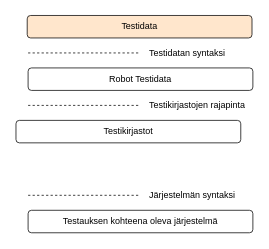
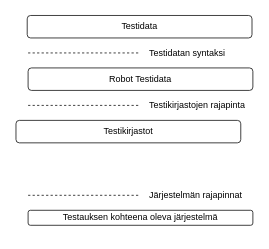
  <mxCell id="0" />
  <mxCell id="1" parent="0" />
- <mxCell id="2" value="Testauksen kohteena oleva järjestelmä" style="rounded=1;whiteSpace=wrap;html=1;" parent="1" vertex="1"><mxGeometry x="37" y="280" width="300" height="30" as="geometry" /></mxCell>
+ <mxCell id="2" value="Testauksen kohteena oleva järjestelmä" style="rounded=1;whiteSpace=wrap;html=1;" parent="1" vertex="1"><mxGeometry x="37" y="280" width="300" height="20" as="geometry" /></mxCell>
  <mxCell id="3" value="Testikirjastot" style="rounded=1;whiteSpace=wrap;html=1;" vertex="1" parent="1"><mxGeometry x="20.82" y="160" width="300" height="30" as="geometry" /></mxCell>
- <mxCell id="4" value="Testidata" style="rounded=1;whiteSpace=wrap;html=1;fillColor=#ffe6cc;" vertex="1" parent="1"><mxGeometry x="35.82" y="20" width="300" height="30" as="geometry" /></mxCell>
+ <mxCell id="4" value="Testidata" style="rounded=1;whiteSpace=wrap;html=1;" vertex="1" parent="1"><mxGeometry x="35.82" y="20" width="300" height="30" as="geometry" /></mxCell>
  <mxCell id="5" value="" style="endArrow=none;dashed=1;html=1;" edge="1" parent="1" source="9"><mxGeometry width="50" height="50" relative="1" as="geometry"><mxPoint x="37" y="80" as="sourcePoint" /><mxPoint x="337" y="80" as="targetPoint" /></mxGeometry></mxCell>
  <mxCell id="6" value="Robot Testidata" style="rounded=1;whiteSpace=wrap;html=1;" vertex="1" parent="1"><mxGeometry x="37" y="90" width="300" height="30" as="geometry" /></mxCell>
  <mxCell id="7" value="Testikirjastojen rajapinta" style="text;html=1;strokeColor=none;fillColor=none;align=left;verticalAlign=middle;whiteSpace=wrap;rounded=0;" vertex="1" parent="1"><mxGeometry x="197" y="130" width="140" height="20" as="geometry" /></mxCell>
- <mxCell id="8" value="Järjestelmän syntaksi" style="text;html=1;strokeColor=none;fillColor=none;align=left;verticalAlign=middle;whiteSpace=wrap;rounded=0;" vertex="1" parent="1"><mxGeometry x="197" y="250" width="140" height="20" as="geometry" /></mxCell>
+ <mxCell id="8" value="Järjestelmän rajapinnat" style="text;html=1;strokeColor=none;fillColor=none;align=left;verticalAlign=middle;whiteSpace=wrap;rounded=0;" vertex="1" parent="1"><mxGeometry x="197" y="250" width="140" height="20" as="geometry" /></mxCell>
  <mxCell id="9" value="Testidatan syntaksi" style="text;html=1;strokeColor=none;fillColor=none;align=left;verticalAlign=middle;whiteSpace=wrap;rounded=0;" vertex="1" parent="1"><mxGeometry x="197" y="60" width="140" height="20" as="geometry" /></mxCell>
  <mxCell id="10" value="" style="endArrow=none;dashed=1;html=1;" edge="1" parent="1"><mxGeometry width="50" height="50" relative="1" as="geometry"><mxPoint x="37" y="70" as="sourcePoint" /><mxPoint x="187" y="70" as="targetPoint" /></mxGeometry></mxCell>
  <mxCell id="11" value="" style="endArrow=none;dashed=1;html=1;" edge="1" parent="1"><mxGeometry width="50" height="50" relative="1" as="geometry"><mxPoint x="37" y="140" as="sourcePoint" /><mxPoint x="187" y="140" as="targetPoint" /></mxGeometry></mxCell>
  <mxCell id="12" value="" style="endArrow=none;dashed=1;html=1;" edge="1" parent="1"><mxGeometry width="50" height="50" relative="1" as="geometry"><mxPoint x="37" y="260" as="sourcePoint" /><mxPoint x="187" y="260" as="targetPoint" /></mxGeometry></mxCell>
